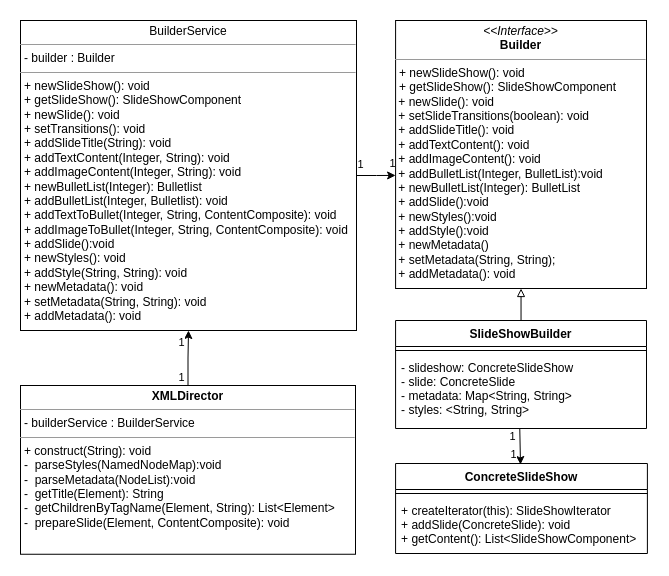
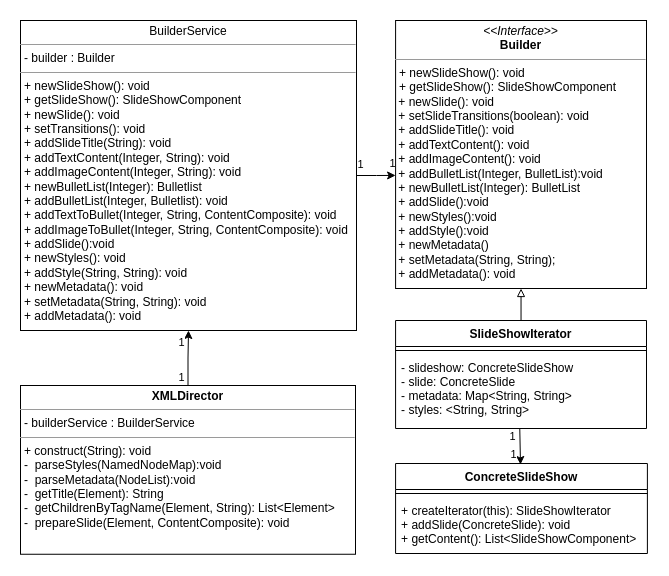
  <mxCell id="0" />
  <mxCell id="1" parent="0" />
  <mxCell id="2" style="edgeStyle=orthogonalEdgeStyle;rounded=0;orthogonalLoop=1;jettySize=auto;html=1;entryX=0;entryY=0.578;entryDx=0;entryDy=0;entryPerimeter=0;" edge="1" parent="1" source="5" target="10"><mxGeometry relative="1" as="geometry" /></mxCell>
  <mxCell id="3" value="1" style="edgeLabel;html=1;align=center;verticalAlign=middle;resizable=0;points=[];" vertex="1" connectable="0" parent="2"><mxGeometry x="-0.86" relative="1" as="geometry"><mxPoint y="-12" as="offset" /></mxGeometry></mxCell>
  <mxCell id="4" value="1" style="edgeLabel;html=1;align=center;verticalAlign=middle;resizable=0;points=[];" vertex="1" connectable="0" parent="2"><mxGeometry x="0.423" relative="1" as="geometry"><mxPoint x="8" y="-12" as="offset" /></mxGeometry></mxCell>
  <mxCell id="5" value="&lt;p style=&quot;margin:0px;margin-top:4px;text-align:center;&quot;&gt;BuilderService&lt;/p&gt;&lt;hr size=&quot;1&quot;&gt;&lt;p style=&quot;margin:0px;margin-left:4px;&quot;&gt;- builder : Builder&lt;/p&gt;&lt;hr size=&quot;1&quot;&gt;&lt;p style=&quot;margin:0px;margin-left:4px;&quot;&gt;&lt;span style=&quot;background-color: initial;&quot;&gt;+ newSlideShow(): void&lt;/span&gt;&lt;br&gt;&lt;/p&gt;&lt;p style=&quot;margin: 0px 0px 0px 4px;&quot;&gt;+ getSlideShow(): SlideShowComponent&lt;br&gt;&lt;/p&gt;&lt;p style=&quot;margin: 0px 0px 0px 4px;&quot;&gt;&lt;span style=&quot;background-color: initial;&quot;&gt;+ newSlide(): void&lt;/span&gt;&lt;/p&gt;&lt;p style=&quot;margin: 0px 0px 0px 4px;&quot;&gt;&lt;span style=&quot;background-color: initial;&quot;&gt;+ setTransitions(): void&lt;/span&gt;&lt;/p&gt;&lt;p style=&quot;margin: 0px 0px 0px 4px;&quot;&gt;&lt;span style=&quot;background-color: initial;&quot;&gt;+ addSlideTitle(String): void&lt;/span&gt;&lt;/p&gt;&lt;p style=&quot;margin: 0px 0px 0px 4px;&quot;&gt;&lt;span style=&quot;background-color: initial;&quot;&gt;+ addTextContent(Integer, String): void&lt;/span&gt;&lt;/p&gt;&lt;p style=&quot;margin: 0px 0px 0px 4px;&quot;&gt;+ addImageContent(Integer, String): void&lt;span style=&quot;background-color: initial;&quot;&gt;&lt;br&gt;&lt;/span&gt;&lt;/p&gt;&lt;p style=&quot;margin: 0px 0px 0px 4px;&quot;&gt;&lt;span style=&quot;background-color: initial;&quot;&gt;+ newBulletList(Integer): Bulletlist&lt;/span&gt;&lt;/p&gt;&lt;p style=&quot;margin: 0px 0px 0px 4px;&quot;&gt;&lt;span style=&quot;background-color: initial;&quot;&gt;+ addBulletList(Integer, Bulletlist): void&lt;/span&gt;&lt;/p&gt;&lt;p style=&quot;margin: 0px 0px 0px 4px;&quot;&gt;&lt;span style=&quot;background-color: initial;&quot;&gt;+ addTextToBullet(Integer, String, ContentComposite): void&lt;/span&gt;&lt;/p&gt;&lt;p style=&quot;margin: 0px 0px 0px 4px;&quot;&gt;&lt;span style=&quot;background-color: initial;&quot;&gt;+ addImageToBullet(Integer, String, ContentComposite): void&lt;/span&gt;&lt;/p&gt;&lt;p style=&quot;margin: 0px 0px 0px 4px;&quot;&gt;&lt;span style=&quot;background-color: initial;&quot;&gt;+ addSlide():void&lt;/span&gt;&lt;br&gt;&lt;/p&gt;&lt;p style=&quot;margin: 0px 0px 0px 4px;&quot;&gt;&lt;span style=&quot;background-color: initial;&quot;&gt;+ newStyles(): void&lt;/span&gt;&lt;/p&gt;&lt;p style=&quot;margin: 0px 0px 0px 4px;&quot;&gt;&lt;span style=&quot;background-color: initial;&quot;&gt;+ addStyle(String, String): void&lt;/span&gt;&lt;/p&gt;&lt;p style=&quot;margin: 0px 0px 0px 4px;&quot;&gt;&lt;span style=&quot;background-color: initial;&quot;&gt;+ newMetadata(): void&lt;/span&gt;&lt;/p&gt;&lt;p style=&quot;margin: 0px 0px 0px 4px;&quot;&gt;&lt;span style=&quot;background-color: initial;&quot;&gt;+ setMetadata(String, String): void&lt;/span&gt;&lt;/p&gt;&lt;p style=&quot;margin: 0px 0px 0px 4px;&quot;&gt;&lt;span style=&quot;background-color: initial;&quot;&gt;+ addMetadata(): void&lt;/span&gt;&lt;/p&gt;&lt;p style=&quot;margin: 0px 0px 0px 4px;&quot;&gt;&lt;br&gt;&lt;/p&gt;" style="verticalAlign=top;align=left;overflow=fill;fontSize=12;fontFamily=Helvetica;html=1;" vertex="1" parent="1"><mxGeometry x="20" y="20" width="336" height="310" as="geometry" /></mxCell>
  <mxCell id="6" style="edgeStyle=orthogonalEdgeStyle;rounded=0;orthogonalLoop=1;jettySize=auto;html=1;entryX=0.5;entryY=1;entryDx=0;entryDy=0;" edge="1" parent="1" source="9" target="5"><mxGeometry relative="1" as="geometry" /></mxCell>
  <mxCell id="7" value="1" style="edgeLabel;html=1;align=center;verticalAlign=middle;resizable=0;points=[];" vertex="1" connectable="0" parent="6"><mxGeometry x="-0.714" relative="1" as="geometry"><mxPoint x="-7" y="-1" as="offset" /></mxGeometry></mxCell>
  <mxCell id="8" value="1" style="edgeLabel;html=1;align=center;verticalAlign=middle;resizable=0;points=[];" vertex="1" connectable="0" parent="6"><mxGeometry x="0.549" y="1" relative="1" as="geometry"><mxPoint x="-7" y="-1" as="offset" /></mxGeometry></mxCell>
  <mxCell id="9" value="&lt;p style=&quot;margin:0px;margin-top:4px;text-align:center;&quot;&gt;&lt;b style=&quot;background-color: initial;&quot;&gt;XMLDirector&lt;/b&gt;&lt;br&gt;&lt;/p&gt;&lt;hr size=&quot;1&quot;&gt;&lt;p style=&quot;margin:0px;margin-left:4px;&quot;&gt;- builderService : BuilderService&lt;/p&gt;&lt;hr size=&quot;1&quot;&gt;&lt;p style=&quot;margin:0px;margin-left:4px;&quot;&gt;&lt;span style=&quot;background-color: initial;&quot;&gt;+ construct(String): void&lt;br&gt;&lt;/span&gt;&lt;/p&gt;&lt;p style=&quot;margin:0px;margin-left:4px;&quot;&gt;&lt;span style=&quot;background-color: initial;&quot;&gt;-&amp;nbsp; parseStyles(NamedNodeMap):void&lt;/span&gt;&lt;/p&gt;&lt;p style=&quot;margin:0px;margin-left:4px;&quot;&gt;&lt;span style=&quot;background-color: initial;&quot;&gt;-&amp;nbsp; parseMetadata(NodeList):void&lt;/span&gt;&lt;/p&gt;&lt;p style=&quot;margin:0px;margin-left:4px;&quot;&gt;&lt;span style=&quot;background-color: initial;&quot;&gt;-&amp;nbsp; getTitle(Element): String&lt;/span&gt;&lt;/p&gt;&lt;p style=&quot;margin:0px;margin-left:4px;&quot;&gt;-&amp;nbsp; getChildrenByTagName(Element, String): List&amp;lt;Element&amp;gt;&lt;/p&gt;&lt;p style=&quot;margin:0px;margin-left:4px;&quot;&gt;-&amp;nbsp; prepareSlide(Element, ContentComposite): void&lt;/p&gt;" style="verticalAlign=top;align=left;overflow=fill;fontSize=12;fontFamily=Helvetica;html=1;" vertex="1" parent="1"><mxGeometry x="20" y="385" width="335" height="168.75" as="geometry" /></mxCell>
  <mxCell id="10" value="&lt;p style=&quot;margin:0px;margin-top:4px;text-align:center;&quot;&gt;&lt;i&gt;&amp;lt;&amp;lt;Interface&amp;gt;&amp;gt;&lt;/i&gt;&lt;br&gt;&lt;b&gt;Builder&lt;/b&gt;&lt;/p&gt;&lt;hr size=&quot;1&quot;&gt;&lt;p style=&quot;margin:0px;margin-left:4px;&quot;&gt;+ newSlideShow(): void&lt;/p&gt;&lt;p style=&quot;margin: 0px 0px 0px 4px;&quot;&gt;+ getSlideShow(): SlideShowComponent&lt;br&gt;&lt;/p&gt;&lt;div&gt;&amp;nbsp;+ newSlide(): void&lt;/div&gt;&lt;div&gt;&amp;nbsp;+ setSlideTransitions(boolean): void&lt;/div&gt;&lt;div&gt;&amp;nbsp;+ addSlideTitle(): void&lt;/div&gt;&lt;div&gt;&amp;nbsp;+ addTextContent(): void&lt;/div&gt;&lt;div&gt;&amp;nbsp;+ addImageContent(): void&lt;/div&gt;&lt;div&gt;&amp;nbsp;+ addBulletList(Integer, BulletList):void&lt;/div&gt;&lt;div&gt;&amp;nbsp;+ newBulletList(Integer): BulletList&lt;/div&gt;&lt;div&gt;&amp;nbsp;+ addSlide():void&lt;/div&gt;&lt;div&gt;&amp;nbsp;+ newStyles():void&lt;/div&gt;&lt;div&gt;&amp;nbsp;+ addStyle():void&lt;/div&gt;&lt;div&gt;&amp;nbsp;+ newMetadata()&lt;/div&gt;&lt;div&gt;&amp;nbsp;+ setMetadata(String, String);&lt;/div&gt;&lt;div&gt;&amp;nbsp;+ addMetadata(): void&lt;/div&gt;" style="verticalAlign=top;align=left;overflow=fill;fontSize=12;fontFamily=Helvetica;html=1;" vertex="1" parent="1"><mxGeometry x="395.09" y="20" width="250.91" height="268" as="geometry" /></mxCell>
  <mxCell id="11" style="edgeStyle=orthogonalEdgeStyle;rounded=0;orthogonalLoop=1;jettySize=auto;html=1;entryX=0.5;entryY=1;entryDx=0;entryDy=0;endArrow=block;endFill=0;exitX=0.5;exitY=0;exitDx=0;exitDy=0;" edge="1" parent="1" source="12" target="10"><mxGeometry relative="1" as="geometry"><mxPoint x="568" y="333" as="sourcePoint" /><Array as="points" /></mxGeometry></mxCell>
- <mxCell id="12" value="SlideShowBuilder" style="swimlane;fontStyle=1;align=center;verticalAlign=top;childLayout=stackLayout;horizontal=1;startSize=26;horizontalStack=0;resizeParent=1;resizeParentMax=0;resizeLast=0;collapsible=1;marginBottom=0;" vertex="1" parent="1"><mxGeometry x="395.09" y="320" width="250.91" height="108" as="geometry" /></mxCell>
+ <mxCell id="12" value="SlideShowIterator" style="swimlane;fontStyle=1;align=center;verticalAlign=top;childLayout=stackLayout;horizontal=1;startSize=26;horizontalStack=0;resizeParent=1;resizeParentMax=0;resizeLast=0;collapsible=1;marginBottom=0;" vertex="1" parent="1"><mxGeometry x="395.09" y="320" width="250.91" height="108" as="geometry" /></mxCell>
  <mxCell id="13" value="" style="line;strokeWidth=1;fillColor=none;align=left;verticalAlign=middle;spacingTop=-1;spacingLeft=3;spacingRight=3;rotatable=0;labelPosition=right;points=[];portConstraint=eastwest;strokeColor=inherit;" vertex="1" parent="12"><mxGeometry y="26" width="250.91" height="8" as="geometry" /></mxCell>
  <mxCell id="14" value="- slideshow: ConcreteSlideShow&#10;- slide: ConcreteSlide&#10;- metadata: Map&lt;String, String&gt;&#10;- styles: &lt;String, String&gt;" style="text;strokeColor=none;fillColor=none;align=left;verticalAlign=top;spacingLeft=4;spacingRight=4;overflow=hidden;rotatable=0;points=[[0,0.5],[1,0.5]];portConstraint=eastwest;" vertex="1" parent="12"><mxGeometry y="34" width="250.91" height="74" as="geometry" /></mxCell>
  <mxCell id="15" style="edgeStyle=orthogonalEdgeStyle;rounded=0;orthogonalLoop=1;jettySize=auto;html=1;endArrow=none;endFill=0;startArrow=classic;startFill=1;entryX=0.495;entryY=1.007;entryDx=0;entryDy=0;exitX=0.5;exitY=0;exitDx=0;exitDy=0;entryPerimeter=0;" edge="1" parent="1" target="14"><mxGeometry relative="1" as="geometry"><mxPoint x="519.995" y="464" as="sourcePoint" /><mxPoint x="633" y="153" as="targetPoint" /><Array as="points" /></mxGeometry></mxCell>
  <mxCell id="16" value="1" style="edgeLabel;html=1;align=center;verticalAlign=middle;resizable=0;points=[];" vertex="1" connectable="0" parent="15"><mxGeometry x="0.259" y="-1" relative="1" as="geometry"><mxPoint x="-9" y="-6" as="offset" /></mxGeometry></mxCell>
  <mxCell id="17" value="1" style="edgeLabel;html=1;align=center;verticalAlign=middle;resizable=0;points=[];" vertex="1" connectable="0" parent="15"><mxGeometry x="-0.807" y="-3" relative="1" as="geometry"><mxPoint x="-10" y="-7" as="offset" /></mxGeometry></mxCell>
  <mxCell id="18" value="ConcreteSlideShow" style="swimlane;fontStyle=1;align=center;verticalAlign=top;childLayout=stackLayout;horizontal=1;startSize=26;horizontalStack=0;resizeParent=1;resizeParentMax=0;resizeLast=0;collapsible=1;marginBottom=0;" vertex="1" parent="1"><mxGeometry x="395.09" y="463" width="251.81" height="90" as="geometry"><mxRectangle x="860" y="859" width="150" height="30" as="alternateBounds" /></mxGeometry></mxCell>
  <mxCell id="19" value="" style="line;strokeWidth=1;fillColor=none;align=left;verticalAlign=middle;spacingTop=-1;spacingLeft=3;spacingRight=3;rotatable=0;labelPosition=right;points=[];portConstraint=eastwest;strokeColor=inherit;" vertex="1" parent="18"><mxGeometry y="26" width="251.81" height="8" as="geometry" /></mxCell>
  <mxCell id="20" value="+ createIterator(this): SlideShowIterator&#10;+ addSlide(ConcreteSlide): void&#10;+ getContent(): List&lt;SlideShowComponent&gt; " style="text;strokeColor=none;fillColor=none;align=left;verticalAlign=top;spacingLeft=4;spacingRight=4;overflow=hidden;rotatable=0;points=[[0,0.5],[1,0.5]];portConstraint=eastwest;" vertex="1" parent="18"><mxGeometry y="34" width="251.81" height="56" as="geometry" /></mxCell>
